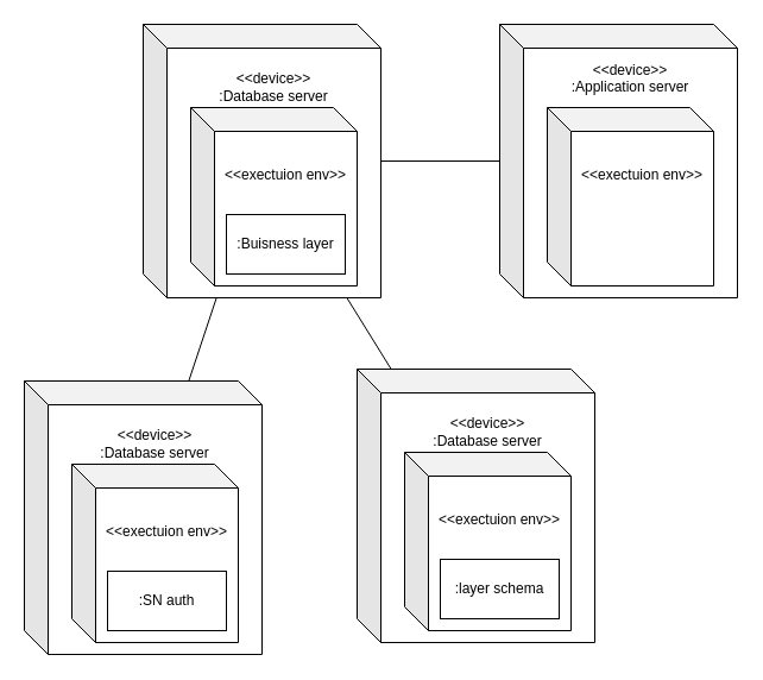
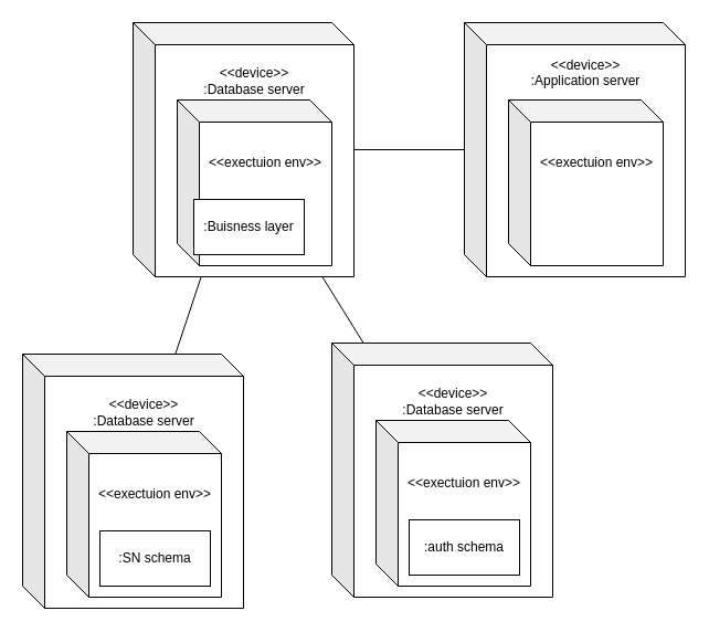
  <mxCell id="0" />
  <mxCell id="1" parent="0" />
  <mxCell id="2" value="&amp;lt;&amp;lt;device&amp;gt;&amp;gt;&lt;br&gt;:Application server&lt;br&gt;&lt;br&gt;&lt;br&gt;&lt;br&gt;&lt;br&gt;&lt;br&gt;&lt;br&gt;&lt;br&gt;&lt;br&gt;&lt;br&gt;&lt;br&gt;&lt;br&gt;" style="shape=cube;whiteSpace=wrap;html=1;boundedLbl=1;backgroundOutline=1;darkOpacity=0.05;darkOpacity2=0.1;" vertex="1" parent="1"><mxGeometry x="420" y="20" width="200" height="230" as="geometry" /></mxCell>
  <mxCell id="3" value="&amp;lt;&amp;lt;exectuion env&amp;gt;&amp;gt;&lt;br&gt;&lt;br&gt;&lt;br&gt;&lt;br&gt;&lt;br&gt;" style="shape=cube;whiteSpace=wrap;html=1;boundedLbl=1;backgroundOutline=1;darkOpacity=0.05;darkOpacity2=0.1;" vertex="1" parent="1"><mxGeometry x="460" y="90" width="140" height="150" as="geometry" /></mxCell>
  <mxCell id="4" value="&amp;lt;&amp;lt;device&amp;gt;&amp;gt;&lt;br&gt;:Database server&lt;br&gt;&lt;br&gt;&lt;br&gt;&lt;br&gt;&lt;br&gt;&lt;br&gt;&lt;br&gt;&lt;br&gt;&lt;br&gt;&lt;br&gt;&lt;br&gt;" style="shape=cube;whiteSpace=wrap;html=1;boundedLbl=1;backgroundOutline=1;darkOpacity=0.05;darkOpacity2=0.1;" vertex="1" parent="1"><mxGeometry x="120" y="20" width="200" height="230" as="geometry" /></mxCell>
  <mxCell id="5" value="&amp;lt;&amp;lt;exectuion env&amp;gt;&amp;gt;&lt;br&gt;&lt;br&gt;&lt;br&gt;&lt;br&gt;&lt;br&gt;" style="shape=cube;whiteSpace=wrap;html=1;boundedLbl=1;backgroundOutline=1;darkOpacity=0.05;darkOpacity2=0.1;" vertex="1" parent="1"><mxGeometry x="160" y="90" width="140" height="150" as="geometry" /></mxCell>
- <mxCell id="6" value=":Buisness layer" style="rounded=0;whiteSpace=wrap;html=1;" vertex="1" parent="1"><mxGeometry x="190" y="180" width="100" height="50" as="geometry" /></mxCell>
+ <mxCell id="6" value=":Buisness layer" style="rounded=0;whiteSpace=wrap;html=1;" vertex="1" parent="1"><mxGeometry x="175" y="180" width="100" height="50" as="geometry" /></mxCell>
  <mxCell id="7" value="&amp;lt;&amp;lt;device&amp;gt;&amp;gt;&lt;br&gt;:Database server&lt;br&gt;&lt;br&gt;&lt;br&gt;&lt;br&gt;&lt;br&gt;&lt;br&gt;&lt;br&gt;&lt;br&gt;&lt;br&gt;&lt;br&gt;&lt;br&gt;" style="shape=cube;whiteSpace=wrap;html=1;boundedLbl=1;backgroundOutline=1;darkOpacity=0.05;darkOpacity2=0.1;" vertex="1" parent="1"><mxGeometry x="20" y="320" width="200" height="230" as="geometry" /></mxCell>
  <mxCell id="8" value="&amp;lt;&amp;lt;exectuion env&amp;gt;&amp;gt;&lt;br&gt;&lt;br&gt;&lt;br&gt;&lt;br&gt;&lt;br&gt;" style="shape=cube;whiteSpace=wrap;html=1;boundedLbl=1;backgroundOutline=1;darkOpacity=0.05;darkOpacity2=0.1;" vertex="1" parent="1"><mxGeometry x="60" y="390" width="140" height="150" as="geometry" /></mxCell>
- <mxCell id="9" value=":SN auth" style="rounded=0;whiteSpace=wrap;html=1;" vertex="1" parent="1"><mxGeometry x="90" y="480" width="100" height="50" as="geometry" /></mxCell>
+ <mxCell id="9" value=":SN schema" style="rounded=0;whiteSpace=wrap;html=1;" vertex="1" parent="1"><mxGeometry x="90" y="480" width="100" height="50" as="geometry" /></mxCell>
  <mxCell id="10" value="&amp;lt;&amp;lt;device&amp;gt;&amp;gt;&lt;br&gt;:Database server&lt;br&gt;&lt;br&gt;&lt;br&gt;&lt;br&gt;&lt;br&gt;&lt;br&gt;&lt;br&gt;&lt;br&gt;&lt;br&gt;&lt;br&gt;&lt;br&gt;" style="shape=cube;whiteSpace=wrap;html=1;boundedLbl=1;backgroundOutline=1;darkOpacity=0.05;darkOpacity2=0.1;" vertex="1" parent="1"><mxGeometry x="300" y="310" width="200" height="230" as="geometry" /></mxCell>
  <mxCell id="11" value="&amp;lt;&amp;lt;exectuion env&amp;gt;&amp;gt;&lt;br&gt;&lt;br&gt;&lt;br&gt;&lt;br&gt;&lt;br&gt;" style="shape=cube;whiteSpace=wrap;html=1;boundedLbl=1;backgroundOutline=1;darkOpacity=0.05;darkOpacity2=0.1;" vertex="1" parent="1"><mxGeometry x="340" y="380" width="140" height="150" as="geometry" /></mxCell>
- <mxCell id="12" value=":layer schema" style="rounded=0;whiteSpace=wrap;html=1;" vertex="1" parent="1"><mxGeometry x="370" y="470" width="100" height="50" as="geometry" /></mxCell>
+ <mxCell id="12" value=":auth schema" style="rounded=0;whiteSpace=wrap;html=1;" vertex="1" parent="1"><mxGeometry x="370" y="470" width="100" height="50" as="geometry" /></mxCell>
  <mxCell id="13" value="" style="endArrow=none;html=1;rounded=0;" edge="1" parent="1" source="4" target="2"><mxGeometry width="50" height="50" relative="1" as="geometry"><mxPoint x="360" y="270" as="sourcePoint" /><mxPoint x="410" y="220" as="targetPoint" /></mxGeometry></mxCell>
  <mxCell id="14" value="" style="endArrow=none;html=1;rounded=0;" edge="1" parent="1" source="4" target="7"><mxGeometry width="50" height="50" relative="1" as="geometry"><mxPoint x="330" y="145" as="sourcePoint" /><mxPoint x="430" y="145" as="targetPoint" /></mxGeometry></mxCell>
  <mxCell id="15" value="" style="endArrow=none;html=1;rounded=0;" edge="1" parent="1" source="4" target="10"><mxGeometry width="50" height="50" relative="1" as="geometry"><mxPoint x="340" y="155" as="sourcePoint" /><mxPoint x="440" y="155" as="targetPoint" /></mxGeometry></mxCell>
